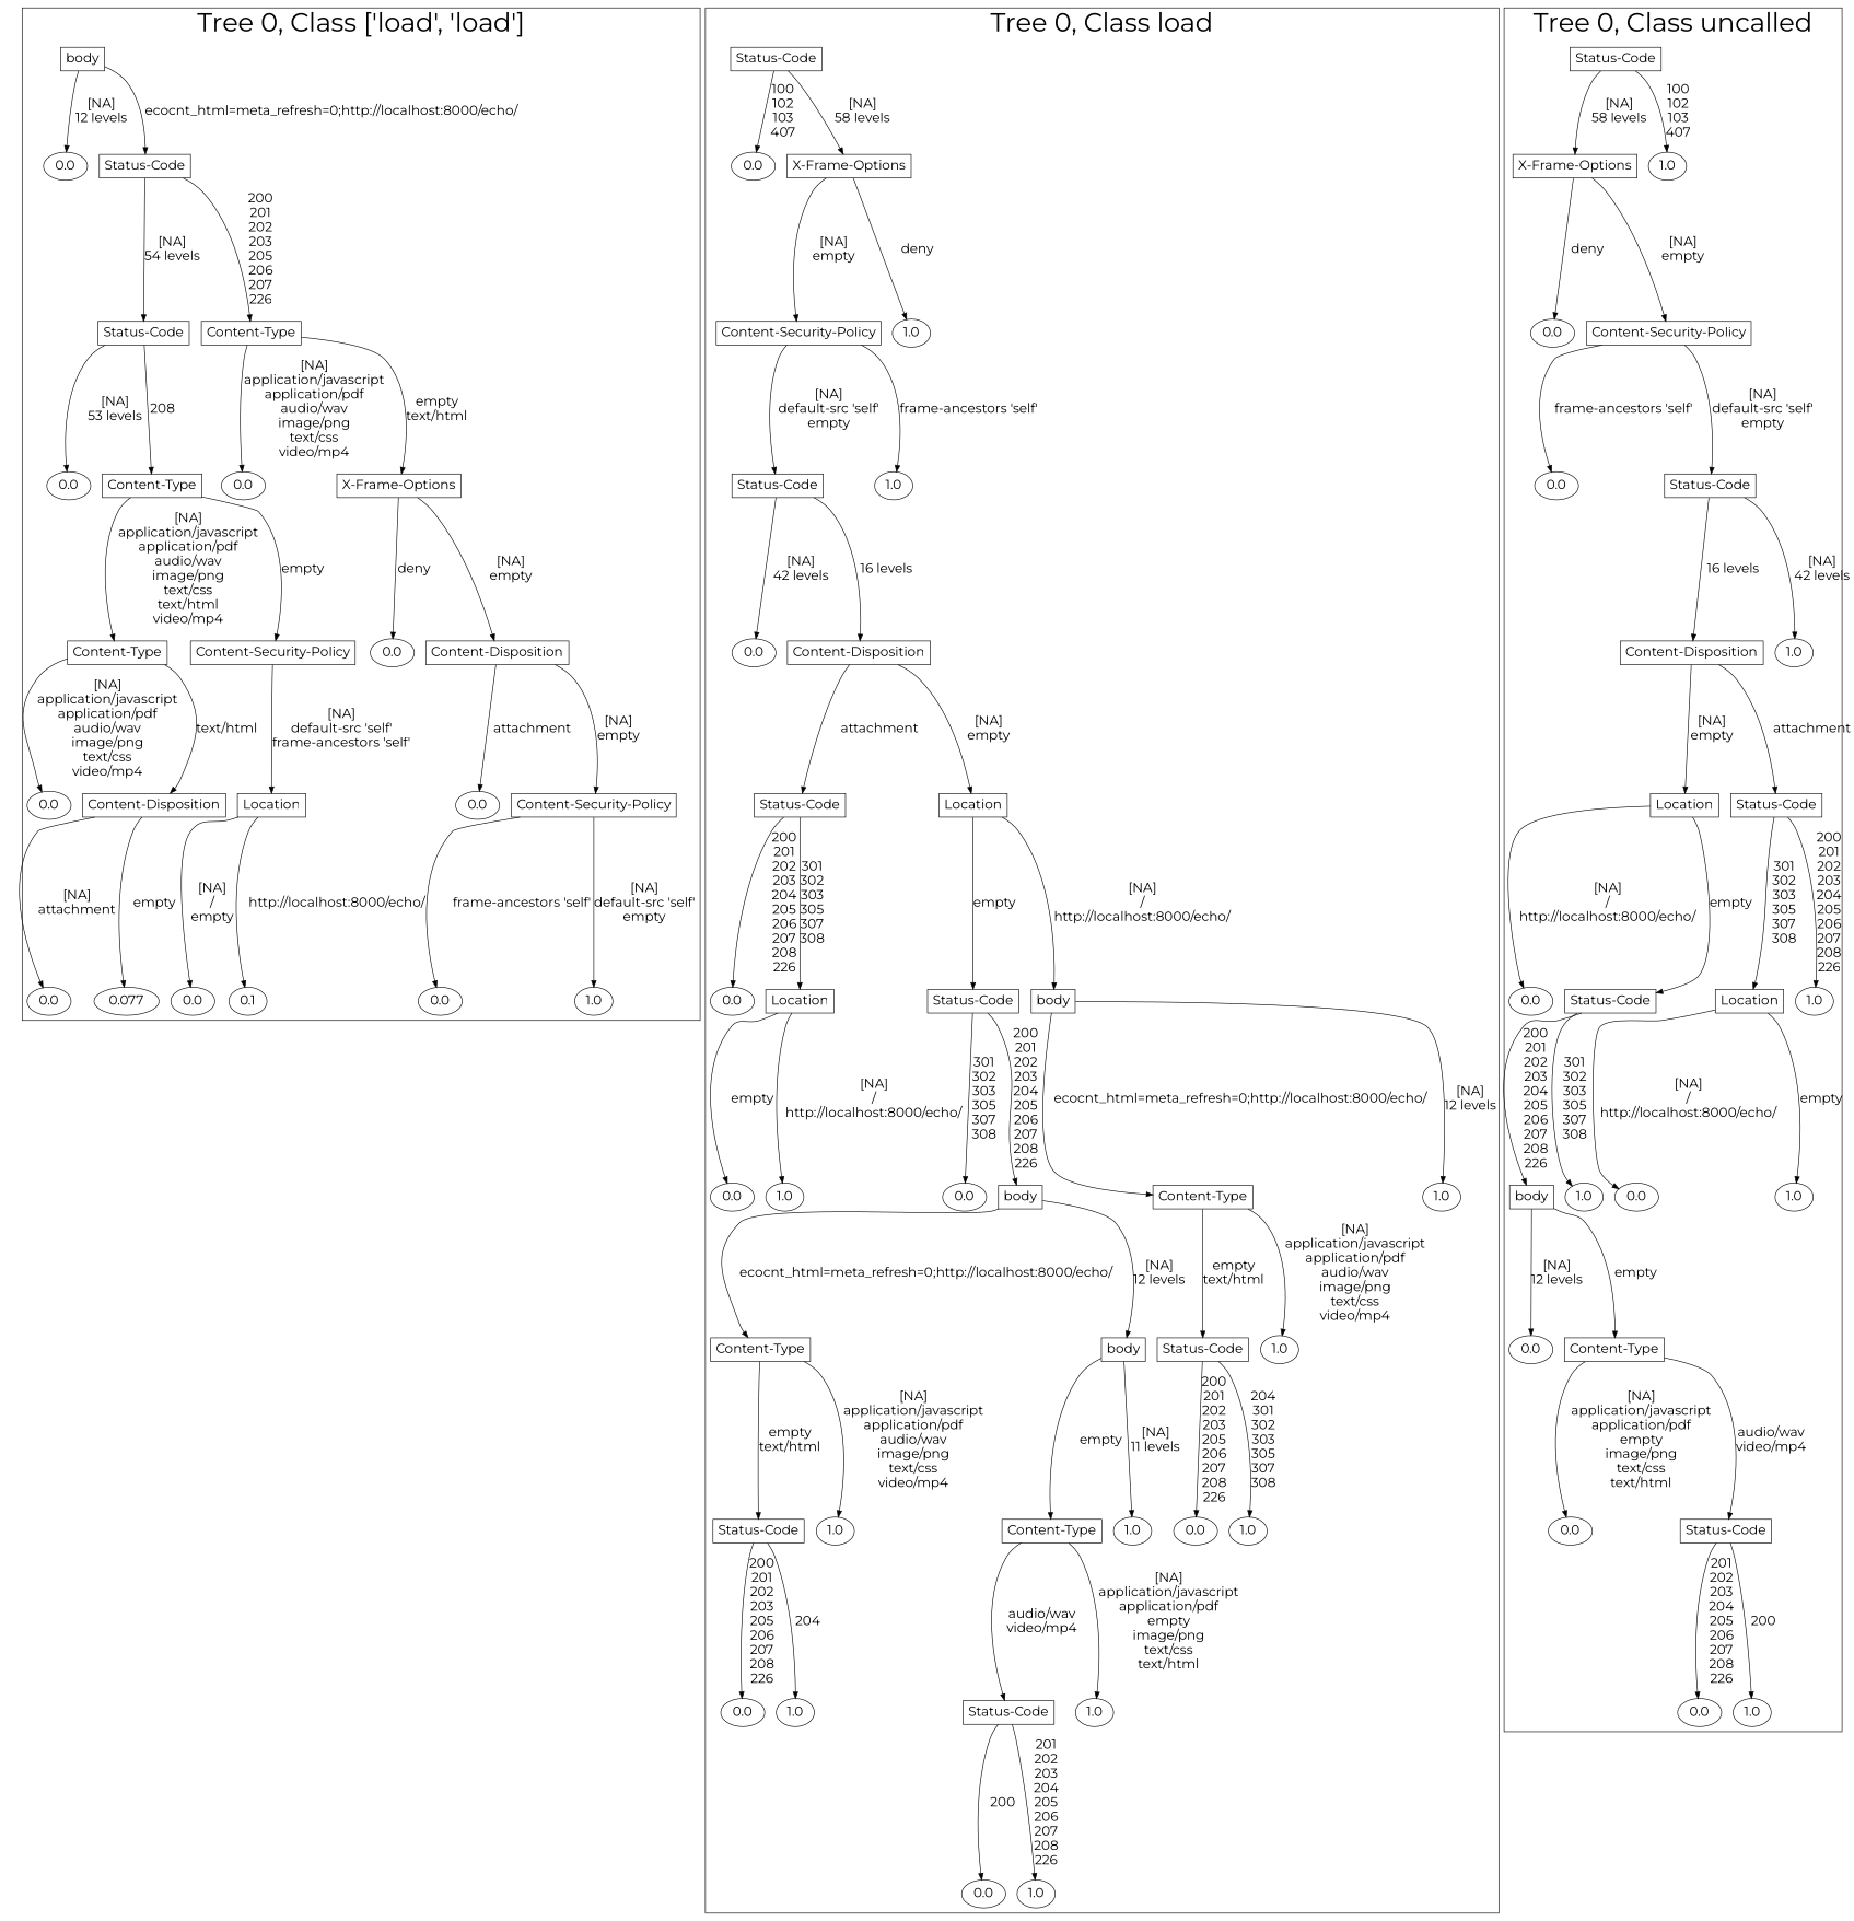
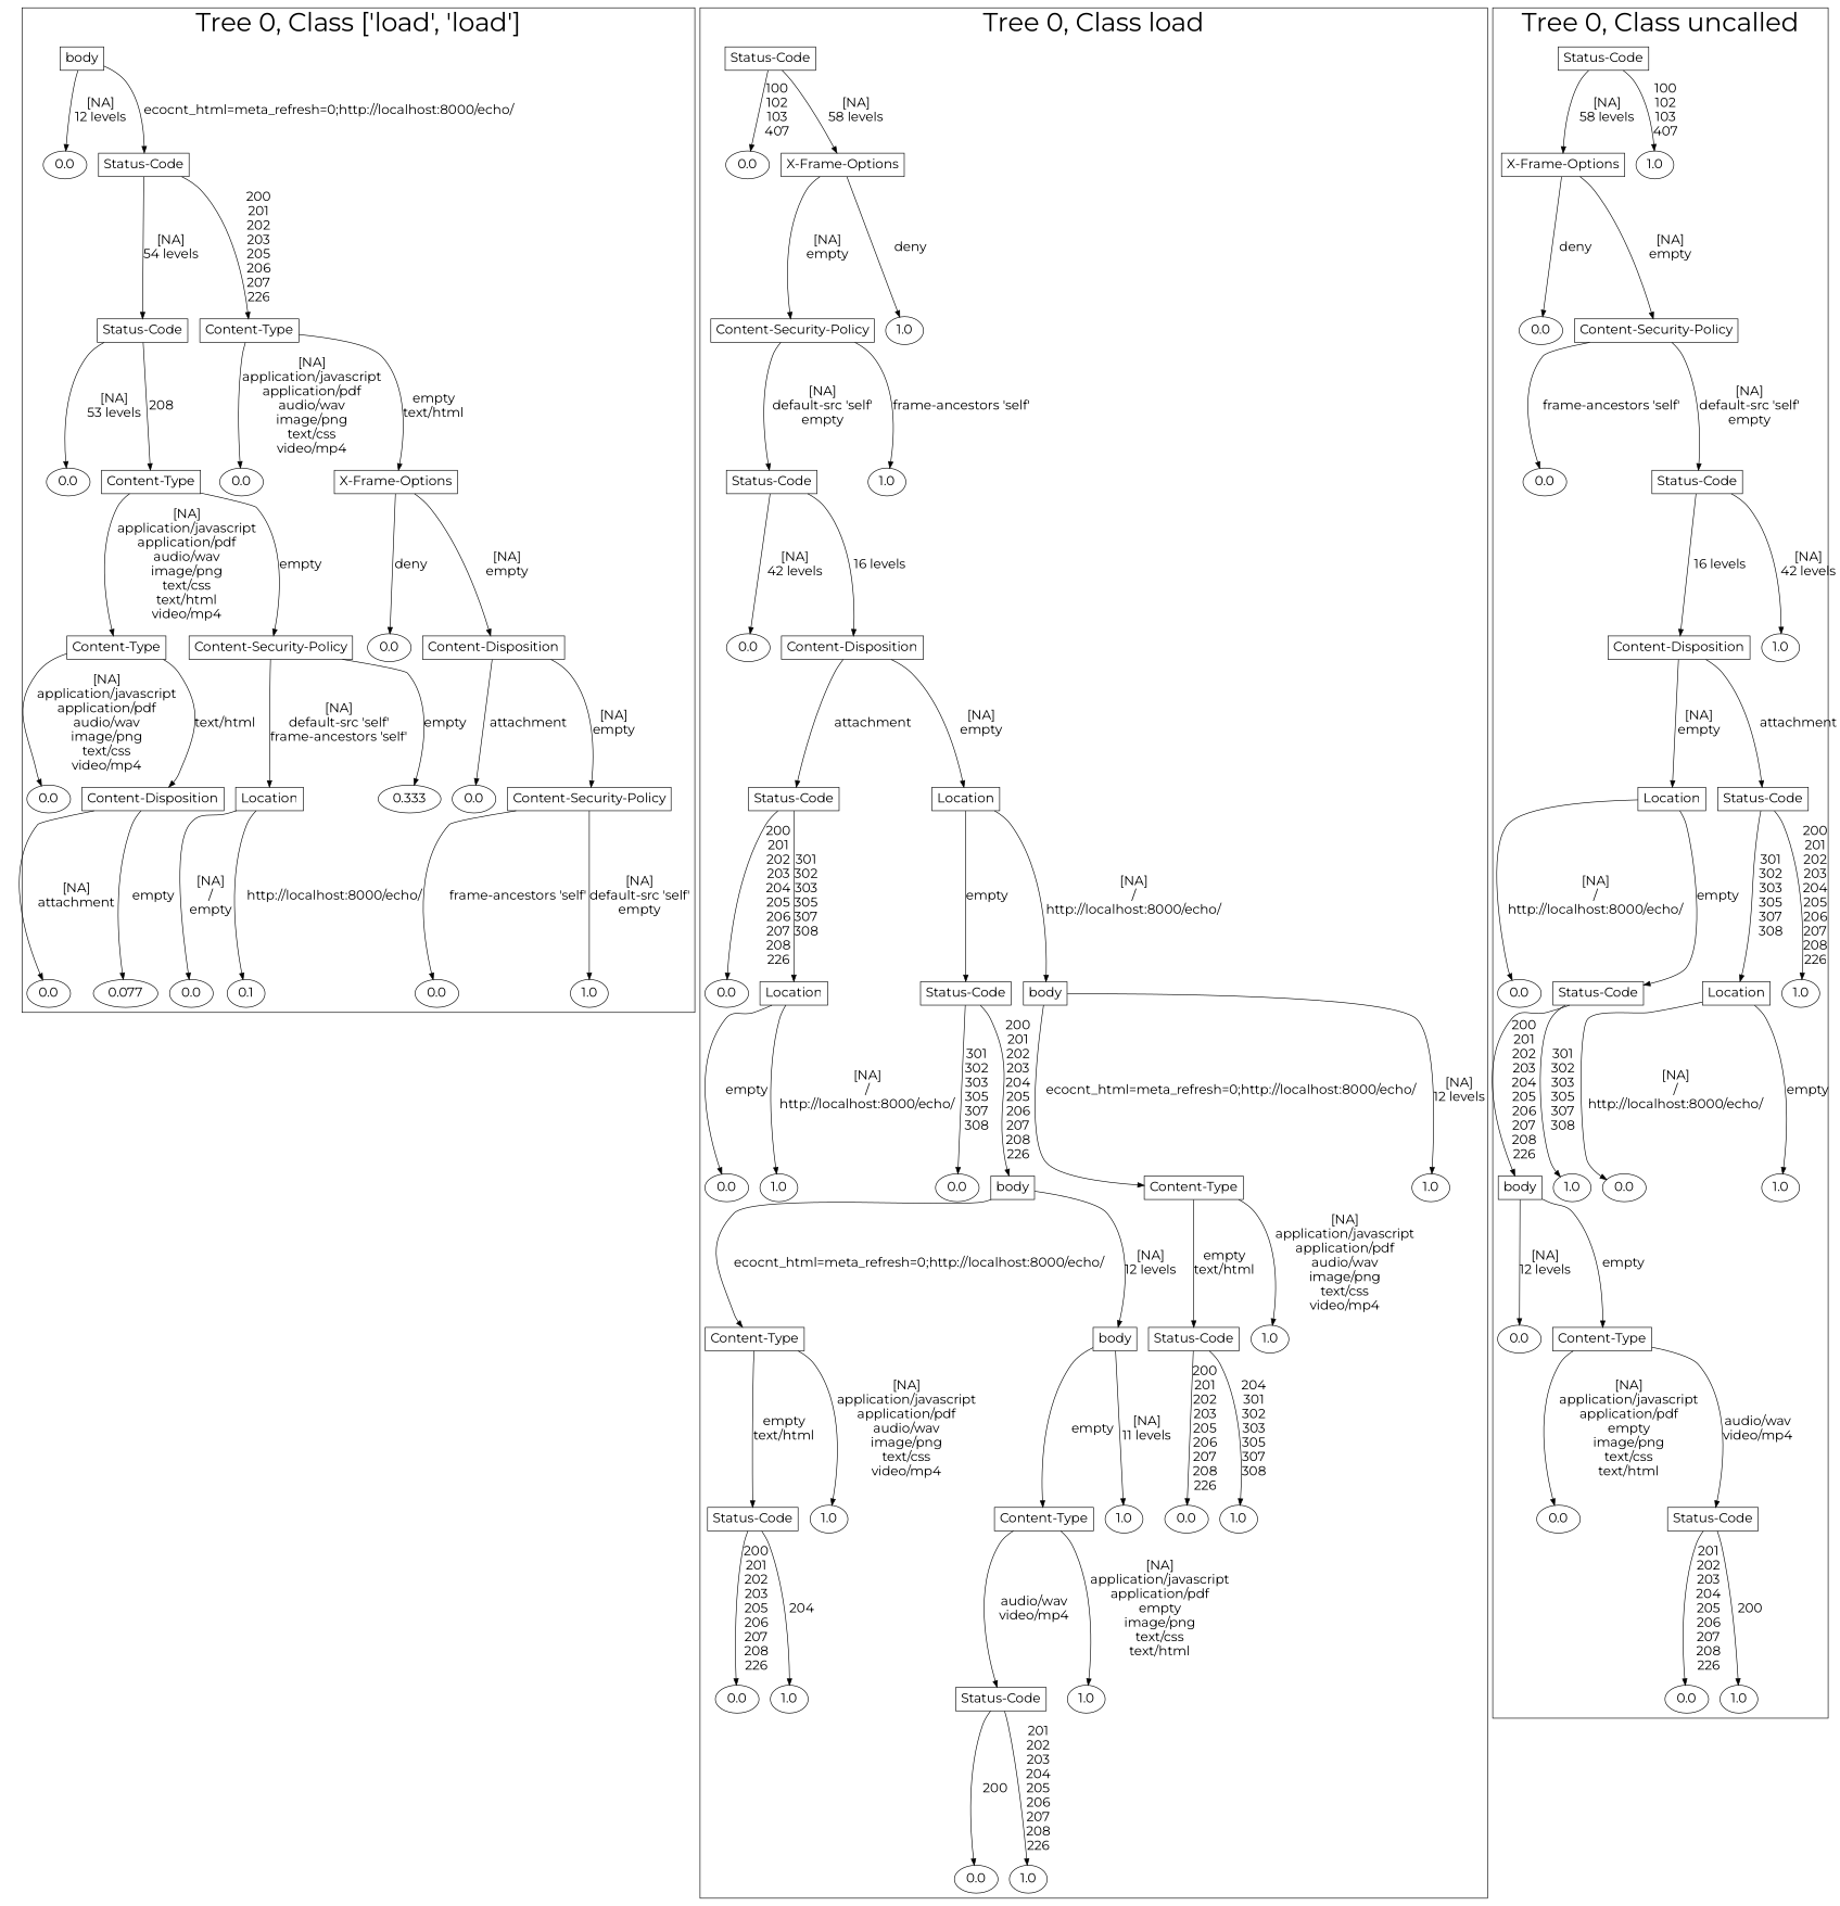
  digraph {
    fontname=Montserrat
    node [fontsize=20 fontname=Montserrat]
    edge [fontsize=20 fontname=Montserrat]
    n1 [label=body shape=box]
    n2 [label=0.0]
    n3 [label="Status-Code" shape=box]
    n4 [label="Status-Code" shape=box]
    n5 [label="Content-Type" shape=box]
    n6 [label=0.0]
    n7 [label="Content-Type" shape=box]
    n8 [label=0.0]
    n9 [label="X-Frame-Options" shape=box]
    n10 [label="Content-Type" shape=box]
    n11 [label="Content-Security-Policy" shape=box]
    n12 [label=0.0]
    n13 [label="Content-Disposition" shape=box]
    n14 [label=0.0]
    n15 [label="Content-Disposition" shape=box]
    n16 [label=Location shape=box]
+   n17 [label=0.333]
    n18 [label=0.0]
    n19 [label="Content-Security-Policy" shape=box]
    n20 [label=0.0]
    n21 [label=0.077]
    n22 [label=0.0]
    n23 [label=0.1]
    n24 [label=0.0]
    n25 [label=1.0]
    n26 [label="Status-Code" shape=box]
    n27 [label=0.0]
    n28 [label="X-Frame-Options" shape=box]
    n29 [label="Content-Security-Policy" shape=box]
    n30 [label=1.0]
    n31 [label="Status-Code" shape=box]
    n32 [label=1.0]
    n33 [label=0.0]
    n34 [label="Content-Disposition" shape=box]
    n35 [label="Status-Code" shape=box]
    n36 [label=Location shape=box]
    n37 [label=0.0]
    n38 [label=Location shape=box]
    n39 [label="Status-Code" shape=box]
    n40 [label=body shape=box]
    n41 [label=0.0]
    n42 [label=1.0]
    n43 [label=0.0]
    n44 [label=body shape=box]
    n45 [label="Content-Type" shape=box]
    n46 [label=1.0]
    n47 [label="Content-Type" shape=box]
    n48 [label=body shape=box]
    n49 [label="Status-Code" shape=box]
    n50 [label=1.0]
    n51 [label="Status-Code" shape=box]
    n52 [label=1.0]
    n53 [label="Content-Type" shape=box]
    n54 [label=1.0]
    n55 [label=0.0]
    n56 [label=1.0]
    n57 [label=0.0]
    n58 [label=1.0]
    n59 [label="Status-Code" shape=box]
    n60 [label=1.0]
    n61 [label=0.0]
    n62 [label=1.0]
    n63 [label="Status-Code" shape=box]
    n64 [label="X-Frame-Options" shape=box]
    n65 [label=1.0]
    n66 [label=0.0]
    n67 [label="Content-Security-Policy" shape=box]
    n68 [label=0.0]
    n69 [label="Status-Code" shape=box]
    n70 [label="Content-Disposition" shape=box]
    n71 [label=1.0]
    n72 [label=Location shape=box]
    n73 [label="Status-Code" shape=box]
    n74 [label=0.0]
    n75 [label="Status-Code" shape=box]
    n76 [label=Location shape=box]
    n77 [label=1.0]
    n78 [label=body shape=box]
    n79 [label=1.0]
    n80 [label=0.0]
    n81 [label=1.0]
    n82 [label=0.0]
    n83 [label="Content-Type" shape=box]
    n84 [label=0.0]
    n85 [label="Status-Code" shape=box]
    n86 [label=0.0]
    n87 [label=1.0]
    subgraph cluster_1 {
      fontsize=40
      label="Tree 0, Class ['load', 'load']"
      subgraph sub_2 {
        fontsize=40
        label="Tree 0, Class ['load', 'load']"
        n1
      }
      subgraph sub_3 {
        fontsize=40
        label="Tree 0, Class ['load', 'load']"
        n2
        n3
      }
      subgraph sub_4 {
        fontsize=40
        label="Tree 0, Class ['load', 'load']"
        n4
        n5
      }
      subgraph sub_5 {
        fontsize=40
        label="Tree 0, Class ['load', 'load']"
        n6
        n7
        n8
        n9
      }
      subgraph sub_6 {
        fontsize=40
        label="Tree 0, Class ['load', 'load']"
        n10
        n11
        n12
        n13
      }
      subgraph sub_7 {
        fontsize=40
        label="Tree 0, Class ['load', 'load']"
        n14
        n15
        n16
+       n17
        n18
        n19
      }
      subgraph sub_8 {
        fontsize=40
        label="Tree 0, Class ['load', 'load']"
        n20
        n21
        n22
        n23
        n24
        n25
      }
    }
    subgraph cluster_9 {
      fontsize=40
      label="Tree 0, Class load"
      subgraph sub_10 {
        fontsize=40
        label="Tree 0, Class load"
        n26
      }
      subgraph sub_11 {
        fontsize=40
        label="Tree 0, Class load"
        n27
        n28
      }
      subgraph sub_12 {
        fontsize=40
        label="Tree 0, Class load"
        n29
        n30
      }
      subgraph sub_13 {
        fontsize=40
        label="Tree 0, Class load"
        n31
        n32
      }
      subgraph sub_14 {
        fontsize=40
        label="Tree 0, Class load"
        n33
        n34
      }
      subgraph sub_15 {
        fontsize=40
        label="Tree 0, Class load"
        n35
        n36
      }
      subgraph sub_16 {
        fontsize=40
        label="Tree 0, Class load"
        n37
        n38
        n39
        n40
      }
      subgraph sub_17 {
        fontsize=40
        label="Tree 0, Class load"
        n41
        n42
        n43
        n44
        n45
        n46
      }
      subgraph sub_18 {
        fontsize=40
        label="Tree 0, Class load"
        n47
        n48
        n49
        n50
      }
      subgraph sub_19 {
        fontsize=40
        label="Tree 0, Class load"
        n51
        n52
        n53
        n54
        n55
        n56
      }
      subgraph sub_20 {
        fontsize=40
        label="Tree 0, Class load"
        n57
        n58
        n59
        n60
      }
      subgraph sub_21 {
        fontsize=40
        label="Tree 0, Class load"
        n61
        n62
      }
    }
    subgraph cluster_22 {
      fontsize=40
      label="Tree 0, Class uncalled"
      subgraph sub_23 {
        fontsize=40
        label="Tree 0, Class uncalled"
        n63
      }
      subgraph sub_24 {
        fontsize=40
        label="Tree 0, Class uncalled"
        n64
        n65
      }
      subgraph sub_25 {
        fontsize=40
        label="Tree 0, Class uncalled"
        n66
        n67
      }
      subgraph sub_26 {
        fontsize=40
        label="Tree 0, Class uncalled"
        n68
        n69
      }
      subgraph sub_27 {
        fontsize=40
        label="Tree 0, Class uncalled"
        n70
        n71
      }
      subgraph sub_28 {
        fontsize=40
        label="Tree 0, Class uncalled"
        n72
        n73
      }
      subgraph sub_29 {
        fontsize=40
        label="Tree 0, Class uncalled"
        n74
        n75
        n76
        n77
      }
      subgraph sub_30 {
        fontsize=40
        label="Tree 0, Class uncalled"
        n78
        n79
        n80
        n81
      }
      subgraph sub_31 {
        fontsize=40
        label="Tree 0, Class uncalled"
        n82
        n83
      }
      subgraph sub_32 {
        fontsize=40
        label="Tree 0, Class uncalled"
        n84
        n85
      }
      subgraph sub_33 {
        fontsize=40
        label="Tree 0, Class uncalled"
        n86
        n87
      }
    }
    n1 -> n2 [label="[NA]\n12 levels\n"]
    n1 -> n3 [label="ecocnt_html=meta_refresh=0;http://localhost:8000/echo/\n"]
    n3 -> n4 [label="[NA]\n54 levels\n"]
    n3 -> n5 [label="200\n201\n202\n203\n205\n206\n207\n226\n"]
    n4 -> n6 [label="[NA]\n53 levels\n"]
    n4 -> n7 [label="208\n"]
    n5 -> n8 [label="[NA]\napplication/javascript\napplication/pdf\naudio/wav\nimage/png\ntext/css\nvideo/mp4\n"]
    n5 -> n9 [label="empty\ntext/html\n"]
    n7 -> n10 [label="[NA]\napplication/javascript\napplication/pdf\naudio/wav\nimage/png\ntext/css\ntext/html\nvideo/mp4\n"]
    n7 -> n11 [label="empty\n"]
    n9 -> n12 [label="deny\n"]
    n9 -> n13 [label="[NA]\nempty\n"]
    n10 -> n14 [label="[NA]\napplication/javascript\napplication/pdf\naudio/wav\nimage/png\ntext/css\nvideo/mp4\n"]
    n10 -> n15 [label="text/html\n"]
    n11 -> n16 [label="[NA]\ndefault-src 'self'\nframe-ancestors 'self'\n"]
+   n11 -> n17 [label="empty\n"]
    n13 -> n18 [label="attachment\n"]
    n13 -> n19 [label="[NA]\nempty\n"]
    n15 -> n20 [label="[NA]\nattachment\n"]
    n15 -> n21 [label="empty\n"]
    n16 -> n22 [label="[NA]\n/\nempty\n"]
    n16 -> n23 [label="http://localhost:8000/echo/\n"]
    n19 -> n24 [label="frame-ancestors 'self'\n"]
    n19 -> n25 [label="[NA]\ndefault-src 'self'\nempty\n"]
    n26 -> n27 [label="100\n102\n103\n407\n"]
    n26 -> n28 [label="[NA]\n58 levels\n"]
    n28 -> n29 [label="[NA]\nempty\n"]
    n28 -> n30 [label="deny\n"]
    n29 -> n31 [label="[NA]\ndefault-src 'self'\nempty\n"]
    n29 -> n32 [label="frame-ancestors 'self'\n"]
    n31 -> n33 [label="[NA]\n42 levels\n"]
    n31 -> n34 [label="16 levels\n"]
    n34 -> n35 [label="attachment\n"]
    n34 -> n36 [label="[NA]\nempty\n"]
    n35 -> n37 [label="200\n201\n202\n203\n204\n205\n206\n207\n208\n226\n"]
    n35 -> n38 [label="301\n302\n303\n305\n307\n308\n"]
    n36 -> n39 [label="empty\n"]
    n36 -> n40 [label="[NA]\n/\nhttp://localhost:8000/echo/\n"]
    n38 -> n41 [label="empty\n"]
    n38 -> n42 [label="[NA]\n/\nhttp://localhost:8000/echo/\n"]
    n39 -> n43 [label="301\n302\n303\n305\n307\n308\n"]
    n39 -> n44 [label="200\n201\n202\n203\n204\n205\n206\n207\n208\n226\n"]
    n40 -> n45 [label="ecocnt_html=meta_refresh=0;http://localhost:8000/echo/\n"]
    n40 -> n46 [label="[NA]\n12 levels\n"]
    n44 -> n47 [label="ecocnt_html=meta_refresh=0;http://localhost:8000/echo/\n"]
    n44 -> n48 [label="[NA]\n12 levels\n"]
    n45 -> n49 [label="empty\ntext/html\n"]
    n45 -> n50 [label="[NA]\napplication/javascript\napplication/pdf\naudio/wav\nimage/png\ntext/css\nvideo/mp4\n"]
    n47 -> n51 [label="empty\ntext/html\n"]
    n47 -> n52 [label="[NA]\napplication/javascript\napplication/pdf\naudio/wav\nimage/png\ntext/css\nvideo/mp4\n"]
    n48 -> n53 [label="empty\n"]
    n48 -> n54 [label="[NA]\n11 levels\n"]
    n49 -> n55 [label="200\n201\n202\n203\n205\n206\n207\n208\n226\n"]
    n49 -> n56 [label="204\n301\n302\n303\n305\n307\n308\n"]
    n51 -> n57 [label="200\n201\n202\n203\n205\n206\n207\n208\n226\n"]
    n51 -> n58 [label="204\n"]
    n53 -> n59 [label="audio/wav\nvideo/mp4\n"]
    n53 -> n60 [label="[NA]\napplication/javascript\napplication/pdf\nempty\nimage/png\ntext/css\ntext/html\n"]
    n59 -> n61 [label="200\n"]
    n59 -> n62 [label="201\n202\n203\n204\n205\n206\n207\n208\n226\n"]
    n63 -> n64 [label="[NA]\n58 levels\n"]
    n63 -> n65 [label="100\n102\n103\n407\n"]
    n64 -> n66 [label="deny\n"]
    n64 -> n67 [label="[NA]\nempty\n"]
    n67 -> n68 [label="frame-ancestors 'self'\n"]
    n67 -> n69 [label="[NA]\ndefault-src 'self'\nempty\n"]
    n69 -> n70 [label="16 levels\n"]
    n69 -> n71 [label="[NA]\n42 levels\n"]
    n70 -> n72 [label="[NA]\nempty\n"]
    n70 -> n73 [label="attachment\n"]
    n72 -> n74 [label="[NA]\n/\nhttp://localhost:8000/echo/\n"]
    n72 -> n75 [label="empty\n"]
    n73 -> n76 [label="301\n302\n303\n305\n307\n308\n"]
    n73 -> n77 [label="200\n201\n202\n203\n204\n205\n206\n207\n208\n226\n"]
    n75 -> n78 [label="200\n201\n202\n203\n204\n205\n206\n207\n208\n226\n"]
    n75 -> n79 [label="301\n302\n303\n305\n307\n308\n"]
    n76 -> n80 [label="[NA]\n/\nhttp://localhost:8000/echo/\n"]
    n76 -> n81 [label="empty\n"]
    n78 -> n82 [label="[NA]\n12 levels\n"]
    n78 -> n83 [label="empty\n"]
    n83 -> n84 [label="[NA]\napplication/javascript\napplication/pdf\nempty\nimage/png\ntext/css\ntext/html\n"]
    n83 -> n85 [label="audio/wav\nvideo/mp4\n"]
    n85 -> n86 [label="201\n202\n203\n204\n205\n206\n207\n208\n226\n"]
    n85 -> n87 [label="200\n"]
  }
